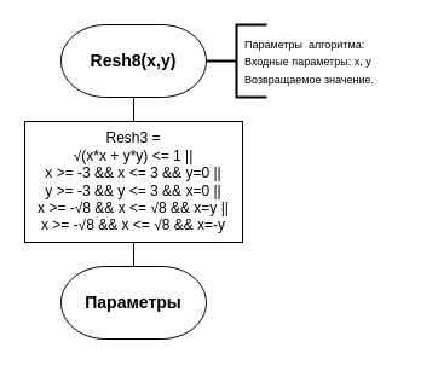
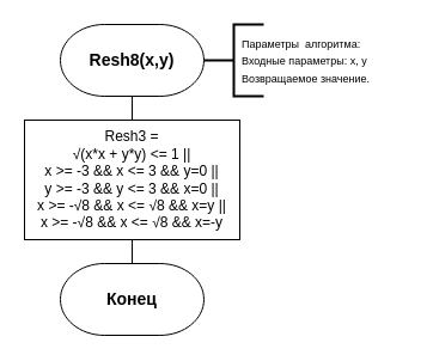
  <mxCell id="0" />
  <mxCell id="1" parent="0" />
  <mxCell id="2" value="" style="group;labelBackgroundColor=none;fontFamily=Helvetica;" parent="1" vertex="1" connectable="0"><mxGeometry x="50" y="20" width="120" height="60" as="geometry" /></mxCell>
  <mxCell id="3" value="&lt;b&gt;Resh8(x,y)&lt;/b&gt;" style="strokeWidth=1;html=1;shape=mxgraph.flowchart.terminator;whiteSpace=wrap;rounded=1;fontFamily=Helvetica;fontSize=14;fillColor=none;labelBackgroundColor=none;labelBorderColor=none;" parent="2" vertex="1"><mxGeometry width="120.0" height="60" as="geometry" /></mxCell>
  <mxCell id="4" value="" style="endArrow=none;html=1;rounded=0;entryX=0.5;entryY=1;entryDx=0;entryDy=0;exitX=0.5;exitY=0;exitDx=0;exitDy=0;labelBackgroundColor=none;fontColor=default;fontFamily=Helvetica;" parent="1" edge="1"><mxGeometry width="50" height="50" relative="1" as="geometry"><mxPoint x="110" y="100" as="sourcePoint" /><mxPoint x="110" y="80" as="targetPoint" /></mxGeometry></mxCell>
  <mxCell id="5" value="" style="group;labelBackgroundColor=none;fontFamily=Helvetica;" parent="1" vertex="1" connectable="0"><mxGeometry x="50" y="220" width="120" height="60" as="geometry" /></mxCell>
  <mxCell id="6" value="" style="strokeWidth=1;html=1;shape=mxgraph.flowchart.terminator;whiteSpace=wrap;rounded=1;fontFamily=Helvetica;fontSize=14;fillColor=none;labelBackgroundColor=none;labelBorderColor=none;" parent="5" vertex="1"><mxGeometry width="120.0" height="60" as="geometry" /></mxCell>
- <mxCell id="7" value="&lt;b&gt;&lt;font style=&quot;font-size: 14px;&quot;&gt;Параметры&lt;/font&gt;&lt;/b&gt;" style="text;html=1;strokeColor=none;fillColor=none;align=center;verticalAlign=middle;whiteSpace=wrap;rounded=0;labelBackgroundColor=none;fontFamily=Helvetica;" parent="5" vertex="1"><mxGeometry width="120.0" height="60" as="geometry" /></mxCell>
+ <mxCell id="7" value="&lt;b&gt;&lt;font style=&quot;font-size: 14px;&quot;&gt;Конец&lt;/font&gt;&lt;/b&gt;" style="text;html=1;strokeColor=none;fillColor=none;align=center;verticalAlign=middle;whiteSpace=wrap;rounded=0;labelBackgroundColor=none;fontFamily=Helvetica;" parent="5" vertex="1"><mxGeometry width="120.0" height="60" as="geometry" /></mxCell>
  <mxCell id="8" value="" style="endArrow=none;html=1;rounded=0;entryX=0.5;entryY=0;entryDx=0;entryDy=0;labelBackgroundColor=none;fontColor=default;fontFamily=Helvetica;exitX=0.5;exitY=1;exitDx=0;exitDy=0;" parent="1" target="7" edge="1" source="11"><mxGeometry width="50" height="50" relative="1" as="geometry"><mxPoint x="110" y="230" as="sourcePoint" /><mxPoint x="40" y="530" as="targetPoint" /></mxGeometry></mxCell>
  <mxCell id="9" value="" style="strokeWidth=2;html=1;shape=mxgraph.flowchart.annotation_2;align=left;labelPosition=right;pointerEvents=1;fontFamily=Helvetica;" vertex="1" parent="1"><mxGeometry x="170" y="20" width="50" height="60" as="geometry" /></mxCell>
  <mxCell id="10" value="&lt;div style=&quot;&quot;&gt;&lt;span style=&quot;font-size: 9px; background-color: initial;&quot;&gt;Параметры&amp;nbsp; алгоритма:&lt;/span&gt;&lt;/div&gt;&lt;div style=&quot;&quot;&gt;&lt;span style=&quot;font-size: 9px; background-color: initial;&quot;&gt;Входные параметры: х, у&lt;/span&gt;&lt;/div&gt;&lt;div style=&quot;&quot;&gt;&lt;span style=&quot;font-size: 9px; background-color: initial;&quot;&gt;Возвращаемое значение.&lt;/span&gt;&lt;/div&gt;" style="text;html=1;strokeColor=none;fillColor=none;align=left;verticalAlign=middle;whiteSpace=wrap;rounded=0;fontFamily=Helvetica;" vertex="1" parent="1"><mxGeometry x="200" y="20" width="140" height="60" as="geometry" /></mxCell>
  <mxCell id="11" value="Resh3 =&lt;br&gt;√(x*x + y*y) &amp;lt;= 1 ||&lt;br&gt;x &amp;gt;= -3 &amp;amp;&amp;amp; x &amp;lt;= 3 &amp;amp;&amp;amp; y=0 ||&lt;br&gt;y &amp;gt;= -3 &amp;amp;&amp;amp; y &amp;lt;= 3 &amp;amp;&amp;amp; x=0 ||&lt;br&gt;x &amp;gt;= -√8 &amp;amp;&amp;amp; x &amp;lt;=&amp;nbsp;√8 &amp;amp;&amp;amp; x=y ||&lt;br&gt;x &amp;gt;= -√8 &amp;amp;&amp;amp; x &amp;lt;=&amp;nbsp;√8&amp;nbsp;&amp;amp;&amp;amp; x=-y" style="rounded=0;whiteSpace=wrap;html=1;" vertex="1" parent="1"><mxGeometry x="20" y="100" width="180" height="100" as="geometry" /></mxCell>
